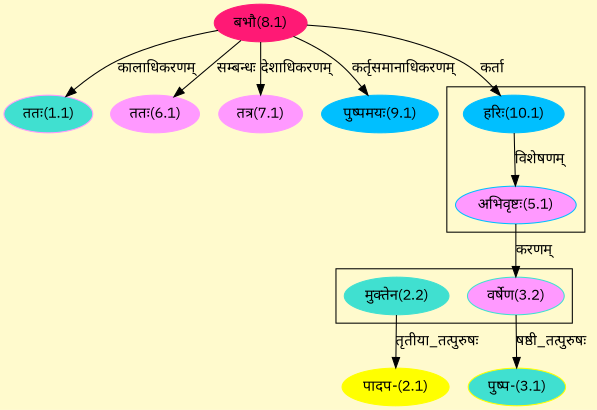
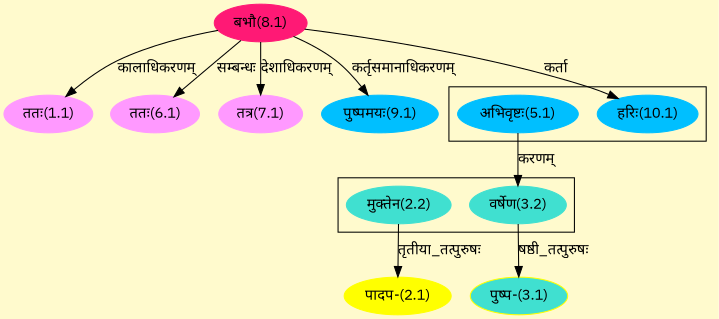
  digraph {
    bgcolor=lemonchiffon1
    compound=true
    fontname="IBM Plex Sans"
    rankdir=BT
    node [color="#00BFFF" fontname="IBM Plex Sans" style=filled]
    edge [dir=back fontname="IBM Plex Sans"]
    n1 [color="#40E0D0" label="मुक्तेन(2.2)"]
-   n2 [color="#40E0D0" label="वर्षेण(3.2)" fillcolor="#FF99FF"]
+   n2 [color="#40E0D0" label="वर्षेण(3.2)"]
    n3 [label="हरिः(10.1)"]
-   n4 [label="अभिवृष्टः(5.1)" fillcolor="#FF99FF"]
+   n4 [label="अभिवृष्टः(5.1)"]
    n5 [color="#FF1975" label="बभौ(8.1)"]
-   n6 [color="#FF99FF" label="ततः(1.1)" fillcolor="#40E0D0"]
+   n6 [color="#FF99FF" label="ततः(1.1)"]
    n7 [color="#FFFF00" label="पादप-(2.1)"]
    n8 [color="#FFFF00" fillcolor="#40E0D0" label="पुष्प-(3.1)"]
    n9 [color="#FF99FF" label="ततः(6.1)"]
    n10 [color="#FF99FF" label="तत्र(7.1)"]
    n11 [label="पुष्पमयः(9.1)"]
    subgraph cluster_1 {
      n1
      n2
    }
    subgraph cluster_2 {
      n3
      n4
    }
    n2 -> n4 [label="करणम्"]
    n3 -> n5 [label="कर्ता"]
-   n4 -> n3 [label="विशेषणम्"]
    n6 -> n5 [label="कालाधिकरणम्"]
    n7 -> n1 [label="तृतीया_तत्पुरुषः"]
    n8 -> n2 [label="षष्ठी_तत्पुरुषः"]
    n9 -> n5 [label="सम्बन्धः"]
    n10 -> n5 [label="देशाधिकरणम्"]
    n11 -> n5 [label="कर्तृसमानाधिकरणम्"]
  }
